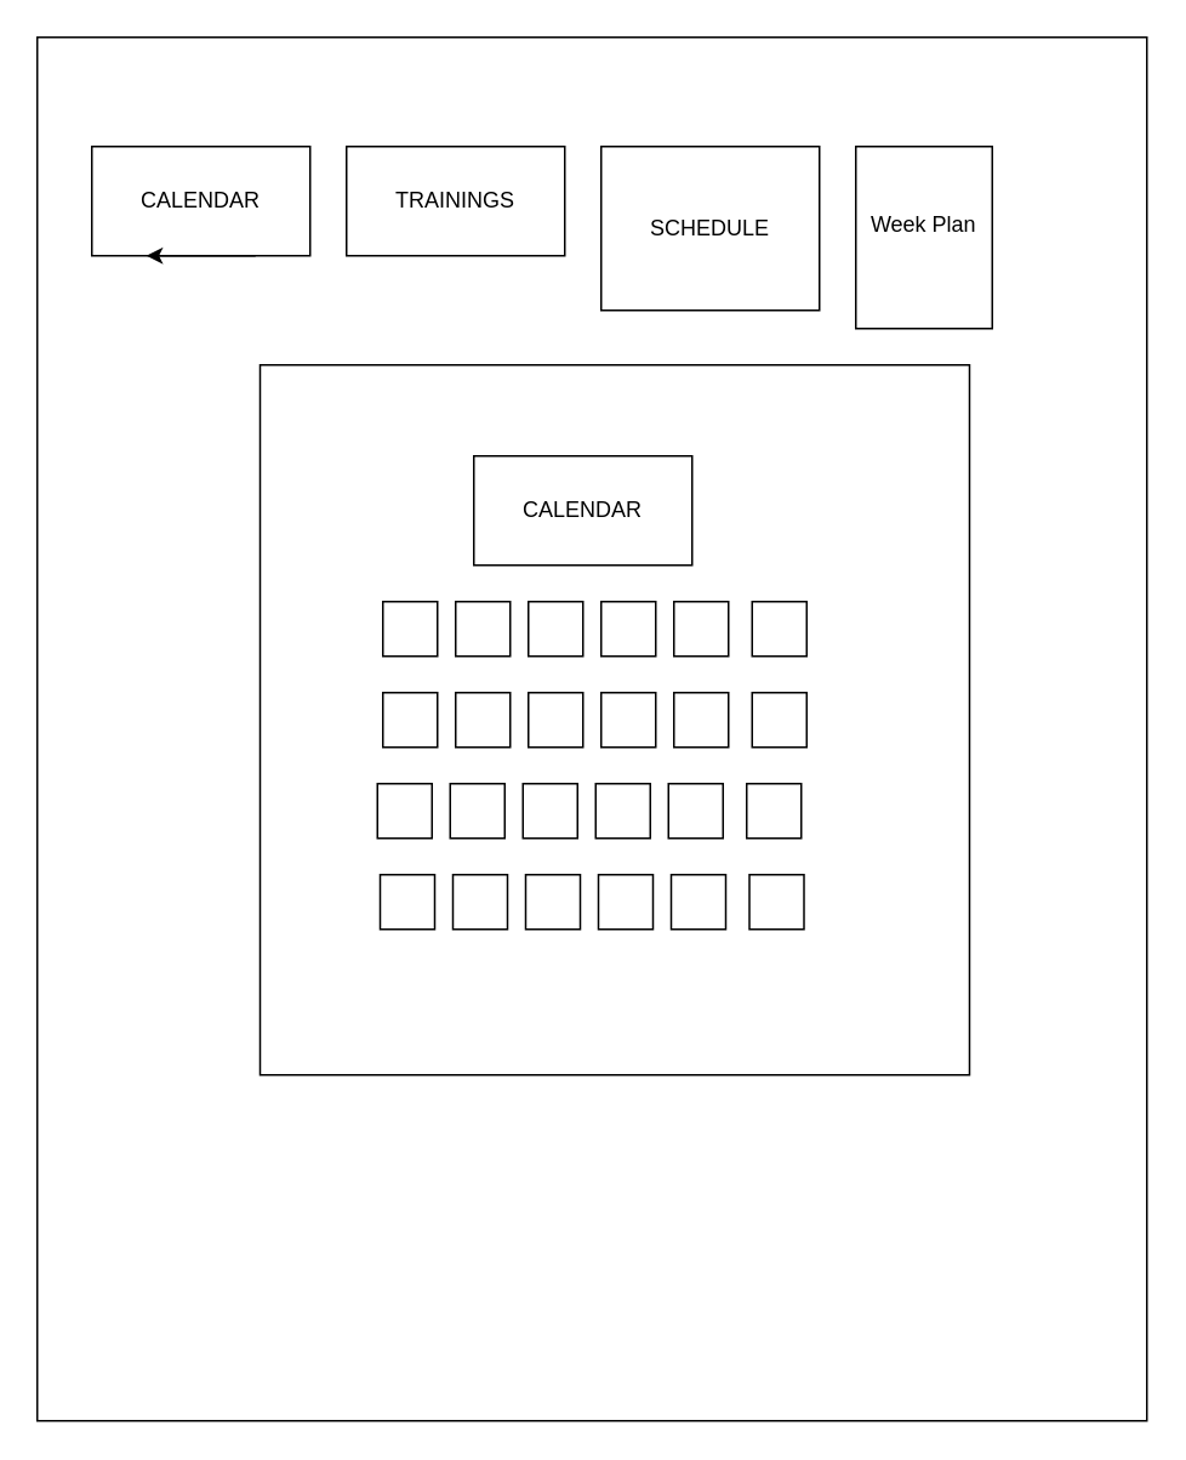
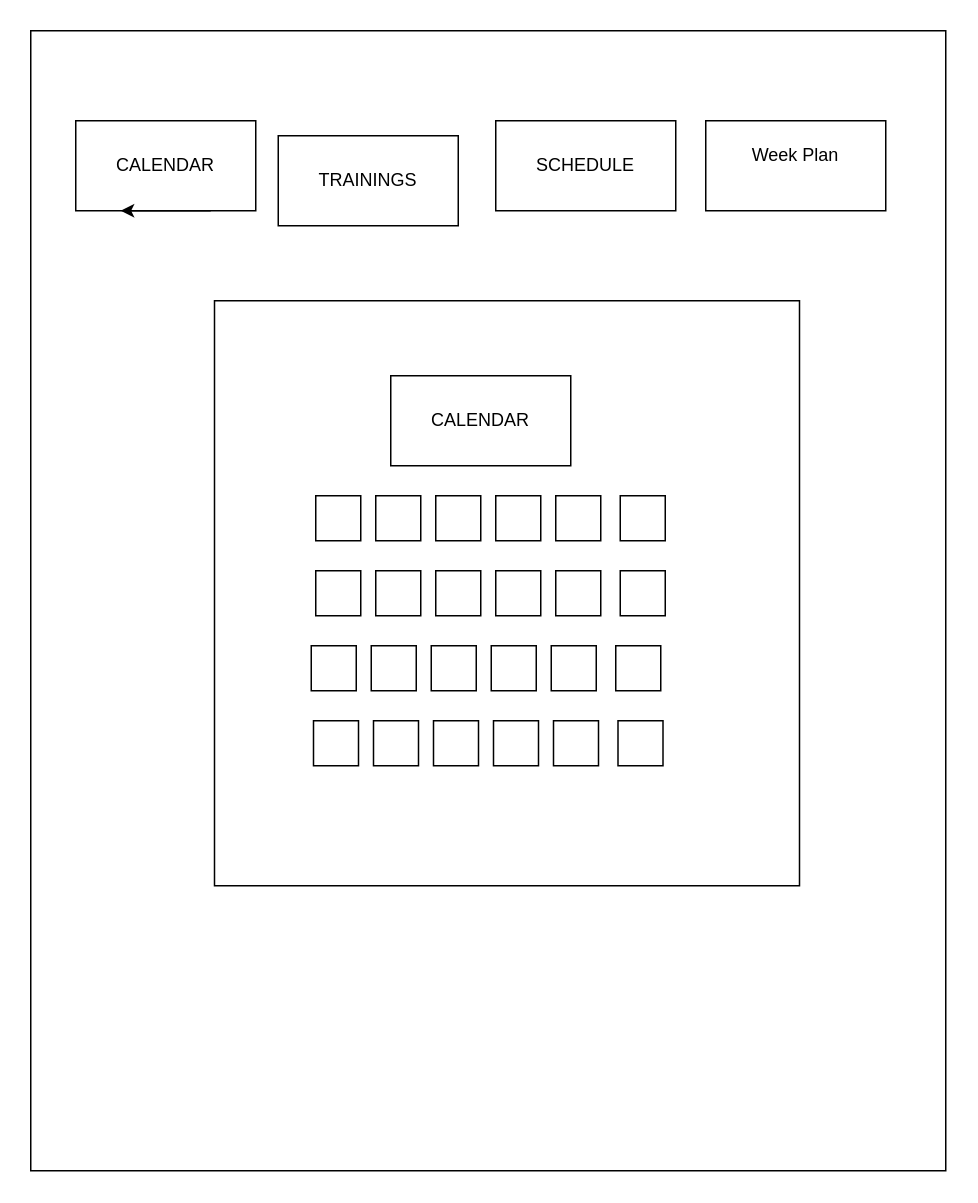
  <mxCell id="0" />
  <mxCell id="1" parent="0" />
  <mxCell id="2" value="" style="rounded=0;whiteSpace=wrap;html=1;" parent="1" vertex="1"><mxGeometry x="20" y="20" width="610" height="760" as="geometry" /></mxCell>
  <mxCell id="3" value="" style="whiteSpace=wrap;html=1;aspect=fixed;" parent="1" vertex="1"><mxGeometry x="142.5" y="200" width="390" height="390" as="geometry" /></mxCell>
  <mxCell id="4" value="" style="rounded=0;whiteSpace=wrap;html=1;" parent="1" vertex="1"><mxGeometry x="210" y="330" width="30" height="30" as="geometry" /></mxCell>
  <mxCell id="5" value="" style="rounded=0;whiteSpace=wrap;html=1;" parent="1" vertex="1"><mxGeometry x="250" y="330" width="30" height="30" as="geometry" /></mxCell>
  <mxCell id="6" value="" style="rounded=0;whiteSpace=wrap;html=1;" parent="1" vertex="1"><mxGeometry x="210" y="380" width="30" height="30" as="geometry" /></mxCell>
  <mxCell id="7" value="" style="rounded=0;whiteSpace=wrap;html=1;" parent="1" vertex="1"><mxGeometry x="370" y="330" width="30" height="30" as="geometry" /></mxCell>
  <mxCell id="8" value="" style="rounded=0;whiteSpace=wrap;html=1;" parent="1" vertex="1"><mxGeometry x="330" y="330" width="30" height="30" as="geometry" /></mxCell>
  <mxCell id="9" value="" style="rounded=0;whiteSpace=wrap;html=1;" parent="1" vertex="1"><mxGeometry x="290" y="380" width="30" height="30" as="geometry" /></mxCell>
  <mxCell id="10" value="" style="rounded=0;whiteSpace=wrap;html=1;" parent="1" vertex="1"><mxGeometry x="290" y="330" width="30" height="30" as="geometry" /></mxCell>
  <mxCell id="11" value="" style="rounded=0;whiteSpace=wrap;html=1;" parent="1" vertex="1"><mxGeometry x="250" y="380" width="30" height="30" as="geometry" /></mxCell>
  <mxCell id="12" value="" style="rounded=0;whiteSpace=wrap;html=1;" parent="1" vertex="1"><mxGeometry x="207" y="430" width="30" height="30" as="geometry" /></mxCell>
  <mxCell id="13" value="" style="rounded=0;whiteSpace=wrap;html=1;" parent="1" vertex="1"><mxGeometry x="247" y="430" width="30" height="30" as="geometry" /></mxCell>
  <mxCell id="14" value="" style="rounded=0;whiteSpace=wrap;html=1;" parent="1" vertex="1"><mxGeometry x="367" y="430" width="30" height="30" as="geometry" /></mxCell>
  <mxCell id="15" value="" style="rounded=0;whiteSpace=wrap;html=1;" parent="1" vertex="1"><mxGeometry x="327" y="430" width="30" height="30" as="geometry" /></mxCell>
  <mxCell id="16" value="" style="rounded=0;whiteSpace=wrap;html=1;" parent="1" vertex="1"><mxGeometry x="287" y="430" width="30" height="30" as="geometry" /></mxCell>
  <mxCell id="17" value="" style="rounded=0;whiteSpace=wrap;html=1;" parent="1" vertex="1"><mxGeometry x="330" y="380" width="30" height="30" as="geometry" /></mxCell>
  <mxCell id="18" value="" style="rounded=0;whiteSpace=wrap;html=1;" parent="1" vertex="1"><mxGeometry x="370" y="380" width="30" height="30" as="geometry" /></mxCell>
  <mxCell id="19" value="" style="rounded=0;whiteSpace=wrap;html=1;" parent="1" vertex="1"><mxGeometry x="413" y="330" width="30" height="30" as="geometry" /></mxCell>
  <mxCell id="20" value="" style="rounded=0;whiteSpace=wrap;html=1;" parent="1" vertex="1"><mxGeometry x="410" y="430" width="30" height="30" as="geometry" /></mxCell>
  <mxCell id="21" value="" style="rounded=0;whiteSpace=wrap;html=1;" parent="1" vertex="1"><mxGeometry x="413" y="380" width="30" height="30" as="geometry" /></mxCell>
  <mxCell id="22" value="" style="rounded=0;whiteSpace=wrap;html=1;" parent="1" vertex="1"><mxGeometry x="208.5" y="480" width="30" height="30" as="geometry" /></mxCell>
  <mxCell id="23" value="" style="rounded=0;whiteSpace=wrap;html=1;" parent="1" vertex="1"><mxGeometry x="248.5" y="480" width="30" height="30" as="geometry" /></mxCell>
  <mxCell id="24" value="" style="rounded=0;whiteSpace=wrap;html=1;" parent="1" vertex="1"><mxGeometry x="368.5" y="480" width="30" height="30" as="geometry" /></mxCell>
  <mxCell id="25" value="" style="rounded=0;whiteSpace=wrap;html=1;" parent="1" vertex="1"><mxGeometry x="328.5" y="480" width="30" height="30" as="geometry" /></mxCell>
  <mxCell id="26" value="" style="rounded=0;whiteSpace=wrap;html=1;" parent="1" vertex="1"><mxGeometry x="288.5" y="480" width="30" height="30" as="geometry" /></mxCell>
  <mxCell id="27" value="" style="rounded=0;whiteSpace=wrap;html=1;" parent="1" vertex="1"><mxGeometry x="411.5" y="480" width="30" height="30" as="geometry" /></mxCell>
  <mxCell id="28" value="CALENDAR" style="rounded=0;whiteSpace=wrap;html=1;" parent="1" vertex="1"><mxGeometry x="260" y="250" width="120" height="60" as="geometry" /></mxCell>
- <mxCell id="29" value="TRAININGS" style="rounded=0;whiteSpace=wrap;html=1;" parent="1" vertex="1"><mxGeometry x="190" y="80" width="120" height="60" as="geometry" /></mxCell>
- <mxCell id="30" value="Week Plan&lt;div&gt;&lt;br&gt;&lt;/div&gt;" style="rounded=0;whiteSpace=wrap;html=1;" parent="1" vertex="1"><mxGeometry x="470" y="80" width="75" height="100" as="geometry" /></mxCell>
- <mxCell id="31" value="SCHEDULE" style="rounded=0;whiteSpace=wrap;html=1;" parent="1" vertex="1"><mxGeometry x="330" y="80" width="120" height="90" as="geometry" /></mxCell>
+ <mxCell id="29" value="TRAININGS" style="rounded=0;whiteSpace=wrap;html=1;" parent="1" vertex="1"><mxGeometry x="185" y="90" width="120" height="60" as="geometry" /></mxCell>
+ <mxCell id="30" value="Week Plan&lt;div&gt;&lt;br&gt;&lt;/div&gt;" style="rounded=0;whiteSpace=wrap;html=1;" parent="1" vertex="1"><mxGeometry x="470" y="80" width="120" height="60" as="geometry" /></mxCell>
+ <mxCell id="31" value="SCHEDULE" style="rounded=0;whiteSpace=wrap;html=1;" parent="1" vertex="1"><mxGeometry x="330" y="80" width="120" height="60" as="geometry" /></mxCell>
  <mxCell id="32" value="CALENDAR" style="rounded=0;whiteSpace=wrap;html=1;" parent="1" vertex="1"><mxGeometry x="50" y="80" width="120" height="60" as="geometry" /></mxCell>
  <mxCell id="33" style="edgeStyle=none;html=1;exitX=0.75;exitY=1;exitDx=0;exitDy=0;entryX=0.25;entryY=1;entryDx=0;entryDy=0;" parent="1" source="32" target="32" edge="1"><mxGeometry relative="1" as="geometry" /></mxCell>
